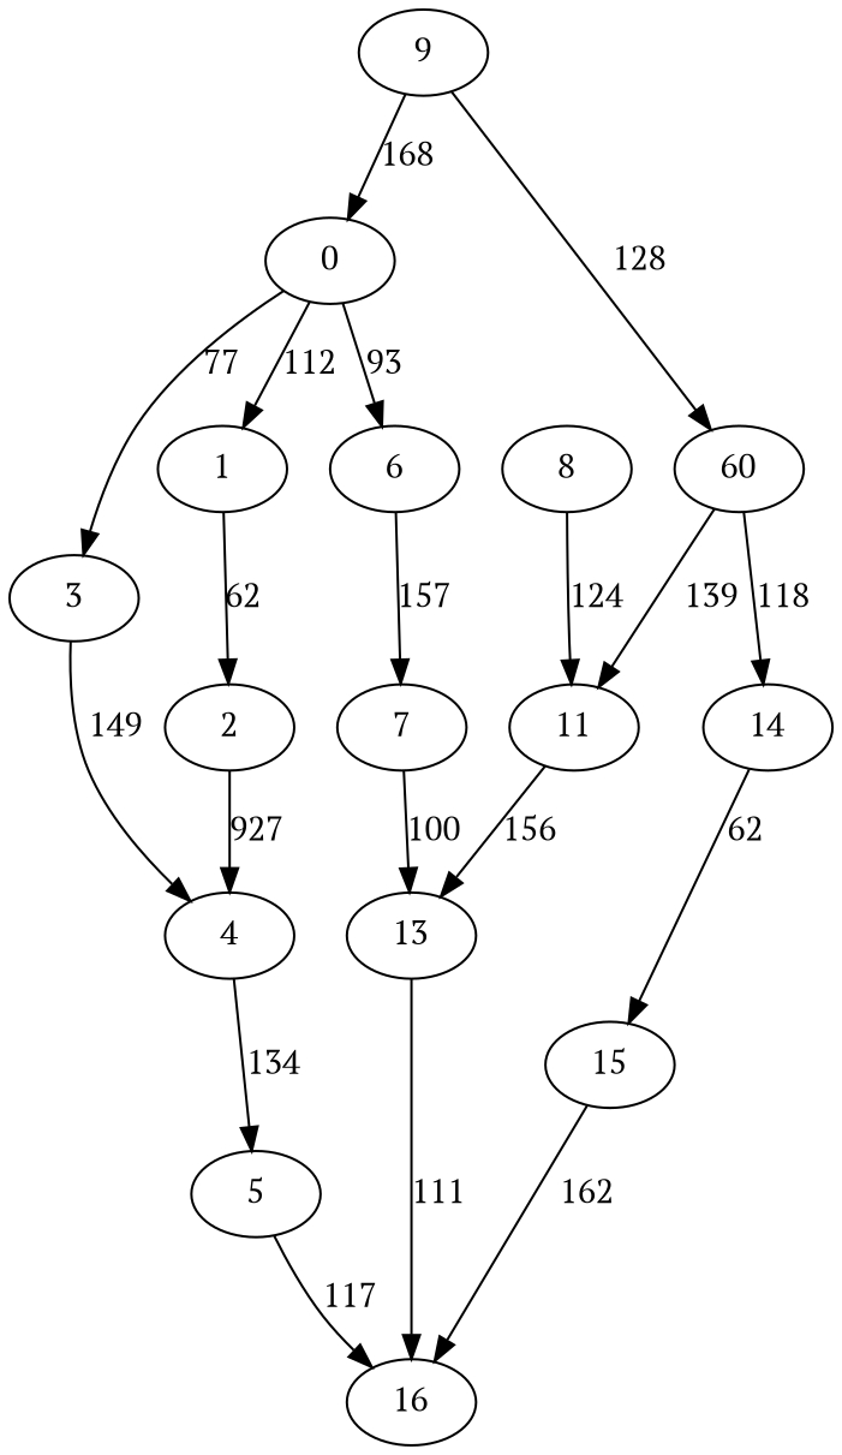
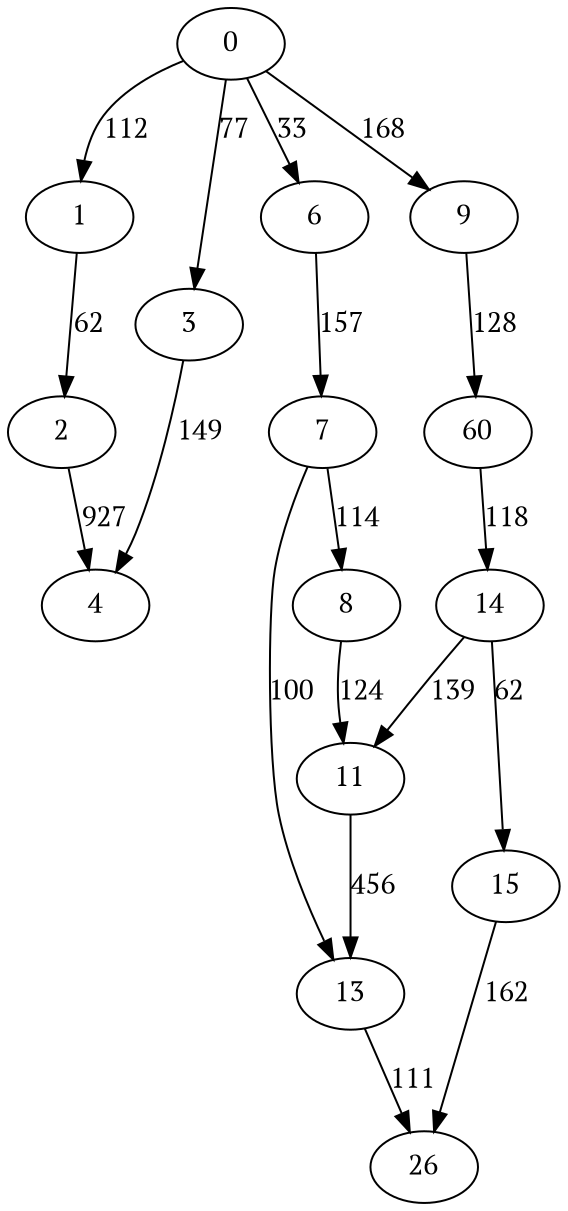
  digraph {
    fontname="PT Serif"
    node [fontname="PT Serif"]
    edge [fontname="PT Serif"]
    0
    1
    3
    6
    9
    2
    4
    7
    n9 [label=60]
-   5
    8
    13
    11
    14
-   16
+   16 [label=26]
    15
    0 -> 1 [label=112]
    0 -> 3 [label=77]
-   0 -> 6 [label=93]
-   9 -> 0 [label=168]
+   0 -> 6 [label=33]
+   0 -> 9 [label=168]
    1 -> 2 [label=62]
    3 -> 4 [label=149]
    6 -> 7 [label=157]
    9 -> n9 [label=128]
    2 -> 4 [label=927]
-   4 -> 5 [label=134]
+   7 -> 8 [label=114]
    7 -> 13 [label=100]
-   n9 -> 11 [label=139]
+   14 -> 11 [label=139]
    n9 -> 14 [label=118]
-   5 -> 16 [label=117]
    8 -> 11 [label=124]
    13 -> 16 [label=111]
-   11 -> 13 [label=156]
+   11 -> 13 [label=456]
    14 -> 15 [label=62]
    15 -> 16 [label=162]
  }
